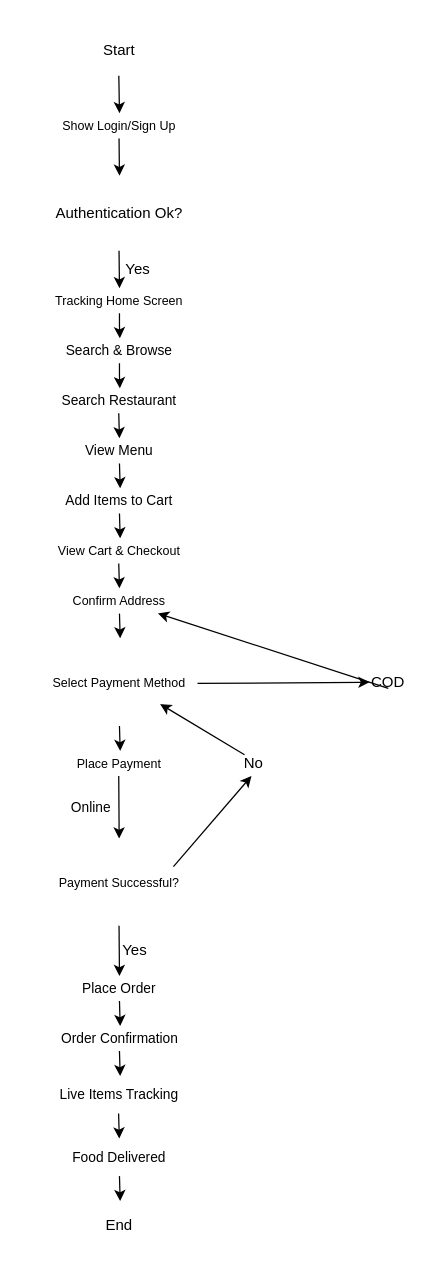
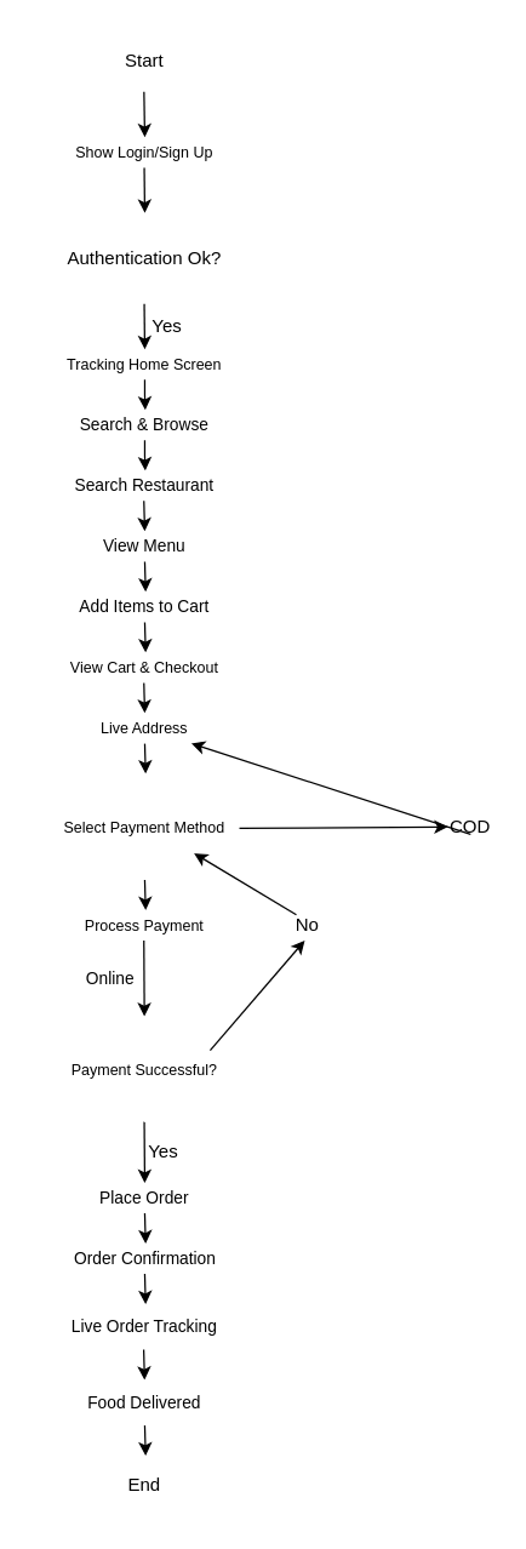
  <mxCell id="0" />
  <mxCell id="1" parent="0" />
  <mxCell id="2" value="&lt;font style=&quot;color: light-dark(rgb(0, 0, 0), rgb(0, 0, 0));&quot;&gt;Start&lt;/font&gt;" style="ellipse;whiteSpace=wrap;html=1;fillColor=light-dark(#FFFFFF,#007FFF);strokeColor=none;" vertex="1" parent="1"><mxGeometry x="30" y="20" width="130" height="40" as="geometry" /></mxCell>
  <mxCell id="3" value="" style="endArrow=classic;html=1;rounded=0;" edge="1" parent="1"><mxGeometry width="50" height="50" relative="1" as="geometry"><mxPoint x="94.5" y="60" as="sourcePoint" /><mxPoint x="95" y="90" as="targetPoint" /></mxGeometry></mxCell>
  <mxCell id="4" value="" style="endArrow=classic;html=1;rounded=0;" edge="1" parent="1"><mxGeometry width="50" height="50" relative="1" as="geometry"><mxPoint x="94.66" y="110" as="sourcePoint" /><mxPoint x="95" y="140" as="targetPoint" /></mxGeometry></mxCell>
  <mxCell id="5" value="&lt;span style=&quot;font-size: 10px;&quot;&gt;&lt;font style=&quot;color: light-dark(rgb(0, 0, 0), rgb(0, 0, 0));&quot;&gt;Show Login/Sign Up&lt;/font&gt;&lt;/span&gt;" style="shape=parallelogram;perimeter=parallelogramPerimeter;whiteSpace=wrap;html=1;fixedSize=1;fillColor=light-dark(#FFFFFF,#FF9933);strokeColor=none;" vertex="1" parent="1"><mxGeometry x="30" y="90" width="130" height="20" as="geometry" /></mxCell>
  <mxCell id="6" value="&lt;span style=&quot;font-size: 10px;&quot;&gt;&lt;font style=&quot;color: light-dark(rgb(0, 0, 0), rgb(0, 0, 0));&quot;&gt;Tracking Home Screen&lt;/font&gt;&lt;/span&gt;" style="shape=parallelogram;perimeter=parallelogramPerimeter;whiteSpace=wrap;html=1;fixedSize=1;strokeColor=none;fillColor=light-dark(#FFFFFF,#FF9933);" vertex="1" parent="1"><mxGeometry x="30" y="230" width="130" height="20" as="geometry" /></mxCell>
  <mxCell id="7" value="" style="edgeStyle=orthogonalEdgeStyle;rounded=0;orthogonalLoop=1;jettySize=auto;html=1;" edge="1" parent="1"><mxGeometry relative="1" as="geometry"><mxPoint x="95" y="250" as="sourcePoint" /><mxPoint x="95.34" y="270" as="targetPoint" /><Array as="points"><mxPoint x="95" y="260" /><mxPoint x="95" y="260" /></Array></mxGeometry></mxCell>
  <mxCell id="8" value="&lt;font style=&quot;color: light-dark(rgb(0, 0, 0), rgb(0, 0, 0));&quot;&gt;Authentication Ok?&lt;/font&gt;" style="rhombus;whiteSpace=wrap;html=1;strokeColor=none;fillColor=light-dark(#FFFFFF,#FF66FF);" vertex="1" parent="1"><mxGeometry x="20" y="140" width="150" height="60" as="geometry" /></mxCell>
  <mxCell id="9" value="" style="endArrow=classic;html=1;rounded=0;entryX=0.5;entryY=0;entryDx=0;entryDy=0;" edge="1" parent="1" target="6"><mxGeometry width="50" height="50" relative="1" as="geometry"><mxPoint x="94.66" y="200" as="sourcePoint" /><mxPoint x="95" y="220" as="targetPoint" /></mxGeometry></mxCell>
  <mxCell id="10" value="Yes" style="text;html=1;align=center;verticalAlign=middle;whiteSpace=wrap;rounded=0;" vertex="1" parent="1"><mxGeometry x="95" y="210" width="30" height="10" as="geometry" /></mxCell>
  <mxCell id="11" value="&lt;font style=&quot;font-size: 11px; color: light-dark(rgb(0, 0, 0), rgb(0, 0, 0));&quot;&gt;Search &amp;amp; Browse&lt;/font&gt;" style="rounded=0;whiteSpace=wrap;html=1;strokeColor=none;fillColor=light-dark(#FFFFFF,#00CC00);" vertex="1" parent="1"><mxGeometry x="45" y="270" width="100" height="20" as="geometry" /></mxCell>
  <mxCell id="12" value="" style="edgeStyle=orthogonalEdgeStyle;rounded=0;orthogonalLoop=1;jettySize=auto;html=1;" edge="1" parent="1"><mxGeometry relative="1" as="geometry"><mxPoint x="95" y="290" as="sourcePoint" /><mxPoint x="95.34" y="310" as="targetPoint" /><Array as="points"><mxPoint x="95" y="300" /><mxPoint x="95" y="300" /></Array></mxGeometry></mxCell>
  <mxCell id="13" value="&lt;font style=&quot;font-size: 11px; color: light-dark(rgb(0, 0, 0), rgb(0, 0, 0));&quot;&gt;Search Restaurant&lt;/font&gt;" style="rounded=0;whiteSpace=wrap;html=1;fillColor=light-dark(#FFFFFF,#00CC00);strokeColor=none;" vertex="1" parent="1"><mxGeometry x="45" y="310" width="100" height="20" as="geometry" /></mxCell>
  <mxCell id="14" value="" style="endArrow=classic;html=1;rounded=0;" edge="1" parent="1"><mxGeometry width="50" height="50" relative="1" as="geometry"><mxPoint x="94.43" y="330" as="sourcePoint" /><mxPoint x="95" y="350" as="targetPoint" /></mxGeometry></mxCell>
  <mxCell id="15" value="" style="endArrow=classic;html=1;rounded=0;" edge="1" parent="1"><mxGeometry width="50" height="50" relative="1" as="geometry"><mxPoint x="95" y="370" as="sourcePoint" /><mxPoint x="95.57" y="390" as="targetPoint" /></mxGeometry></mxCell>
  <mxCell id="16" value="&lt;font style=&quot;font-size: 11px; color: light-dark(rgb(0, 0, 0), rgb(0, 0, 0));&quot;&gt;View Menu&lt;/font&gt;" style="rounded=0;whiteSpace=wrap;html=1;fillColor=light-dark(#FFFFFF,#00CC00);strokeColor=none;" vertex="1" parent="1"><mxGeometry x="45" y="350" width="100" height="20" as="geometry" /></mxCell>
  <mxCell id="17" value="" style="endArrow=classic;html=1;rounded=0;" edge="1" parent="1"><mxGeometry width="50" height="50" relative="1" as="geometry"><mxPoint x="95" y="410" as="sourcePoint" /><mxPoint x="95.57" y="430" as="targetPoint" /></mxGeometry></mxCell>
  <mxCell id="18" value="&lt;font style=&quot;font-size: 11px; color: light-dark(rgb(0, 0, 0), rgb(0, 0, 0));&quot;&gt;Add Items to Cart&lt;/font&gt;" style="rounded=0;whiteSpace=wrap;html=1;fillColor=light-dark(#FFFFFF,#00CC00);strokeColor=none;" vertex="1" parent="1"><mxGeometry x="45" y="390" width="100" height="20" as="geometry" /></mxCell>
  <mxCell id="19" value="" style="endArrow=classic;html=1;rounded=0;" edge="1" parent="1"><mxGeometry width="50" height="50" relative="1" as="geometry"><mxPoint x="94.43" y="450" as="sourcePoint" /><mxPoint x="95" y="470" as="targetPoint" /></mxGeometry></mxCell>
  <mxCell id="20" value="&lt;font style=&quot;&quot;&gt;&lt;font style=&quot;font-size: 10px; color: light-dark(rgb(0, 0, 0), rgb(0, 0, 0));&quot;&gt;View Cart &amp;amp; Checkout&lt;/font&gt;&lt;/font&gt;" style="rounded=0;whiteSpace=wrap;html=1;fillColor=light-dark(#FFFFFF,#00CC00);strokeColor=none;" vertex="1" parent="1"><mxGeometry x="45" y="430" width="100" height="20" as="geometry" /></mxCell>
  <mxCell id="21" value="" style="endArrow=classic;html=1;rounded=0;" edge="1" parent="1"><mxGeometry width="50" height="50" relative="1" as="geometry"><mxPoint x="95" y="490" as="sourcePoint" /><mxPoint x="95.57" y="510" as="targetPoint" /></mxGeometry></mxCell>
- <mxCell id="22" value="&lt;font style=&quot;&quot;&gt;&lt;font style=&quot;font-size: 10px; color: light-dark(rgb(0, 0, 0), rgb(0, 0, 0));&quot;&gt;Confirm Address&lt;/font&gt;&lt;/font&gt;" style="rounded=0;whiteSpace=wrap;html=1;fillColor=light-dark(#FFFFFF,#00CC00);strokeColor=none;" vertex="1" parent="1"><mxGeometry x="45" y="470" width="100" height="20" as="geometry" /></mxCell>
+ <mxCell id="22" value="&lt;font style=&quot;&quot;&gt;&lt;font style=&quot;font-size: 10px; color: light-dark(rgb(0, 0, 0), rgb(0, 0, 0));&quot;&gt;Live Address&lt;/font&gt;&lt;/font&gt;" style="rounded=0;whiteSpace=wrap;html=1;fillColor=light-dark(#FFFFFF,#00CC00);strokeColor=none;" vertex="1" parent="1"><mxGeometry x="45" y="470" width="100" height="20" as="geometry" /></mxCell>
  <mxCell id="23" value="" style="endArrow=classic;html=1;rounded=0;" edge="1" parent="1"><mxGeometry width="50" height="50" relative="1" as="geometry"><mxPoint x="95" y="580" as="sourcePoint" /><mxPoint x="95.57" y="600" as="targetPoint" /></mxGeometry></mxCell>
  <mxCell id="24" value="&lt;font style=&quot;font-size: 10px; color: light-dark(rgb(0, 0, 0), rgb(0, 0, 0));&quot;&gt;Select Payment Method&lt;/font&gt;" style="rhombus;whiteSpace=wrap;html=1;strokeColor=none;fillColor=light-dark(#FFFFFF,#FF66FF);" vertex="1" parent="1"><mxGeometry x="30" y="510" width="130" height="70" as="geometry" /></mxCell>
  <mxCell id="25" value="" style="endArrow=classic;html=1;rounded=0;" edge="1" parent="1" target="28"><mxGeometry width="50" height="50" relative="1" as="geometry"><mxPoint x="94.43" y="620" as="sourcePoint" /><mxPoint x="95" y="640" as="targetPoint" /></mxGeometry></mxCell>
- <mxCell id="26" value="&lt;span style=&quot;font-size: 10px;&quot;&gt;&lt;font style=&quot;color: light-dark(rgb(0, 0, 0), rgb(0, 0, 0));&quot;&gt;Place Payment&lt;/font&gt;&lt;/span&gt;" style="rounded=0;whiteSpace=wrap;html=1;fillColor=light-dark(#FFFFFF,#00CC00);strokeColor=none;" vertex="1" parent="1"><mxGeometry x="45" y="600" width="100" height="20" as="geometry" /></mxCell>
+ <mxCell id="26" value="&lt;span style=&quot;font-size: 10px;&quot;&gt;&lt;font style=&quot;color: light-dark(rgb(0, 0, 0), rgb(0, 0, 0));&quot;&gt;Process Payment&lt;/font&gt;&lt;/span&gt;" style="rounded=0;whiteSpace=wrap;html=1;fillColor=light-dark(#FFFFFF,#00CC00);strokeColor=none;" vertex="1" parent="1"><mxGeometry x="45" y="600" width="100" height="20" as="geometry" /></mxCell>
  <mxCell id="27" value="" style="endArrow=classic;html=1;rounded=0;entryX=0.5;entryY=0;entryDx=0;entryDy=0;" edge="1" parent="1" target="30"><mxGeometry width="50" height="50" relative="1" as="geometry"><mxPoint x="94.43" y="710" as="sourcePoint" /><mxPoint x="95" y="750" as="targetPoint" /></mxGeometry></mxCell>
  <mxCell id="28" value="&lt;font style=&quot;font-size: 10px; color: light-dark(rgb(0, 0, 0), rgb(0, 0, 0));&quot;&gt;Payment Successful?&lt;/font&gt;" style="rhombus;whiteSpace=wrap;html=1;fillColor=light-dark(#FFFFFF,#FF66FF);strokeColor=none;" vertex="1" parent="1"><mxGeometry x="30" y="670" width="130" height="70" as="geometry" /></mxCell>
  <mxCell id="29" value="" style="endArrow=classic;html=1;rounded=0;exitX=0.832;exitY=0.322;exitDx=0;exitDy=0;exitPerimeter=0;" edge="1" parent="1" source="28"><mxGeometry width="50" height="50" relative="1" as="geometry"><mxPoint x="145" y="660" as="sourcePoint" /><mxPoint x="200.57" y="620" as="targetPoint" /></mxGeometry></mxCell>
  <mxCell id="30" value="&lt;font style=&quot;font-size: 11px; color: light-dark(rgb(0, 0, 0), rgb(0, 0, 0));&quot;&gt;Place Order&lt;/font&gt;" style="rounded=0;whiteSpace=wrap;html=1;strokeColor=none;fillColor=light-dark(#FFFFFF,#00CC00);" vertex="1" parent="1"><mxGeometry x="50" y="780" width="90" height="20" as="geometry" /></mxCell>
  <mxCell id="31" value="Yes" style="text;html=1;align=center;verticalAlign=middle;whiteSpace=wrap;rounded=0;" vertex="1" parent="1"><mxGeometry x="90" y="750" width="35" height="20" as="geometry" /></mxCell>
  <mxCell id="32" value="" style="endArrow=classic;html=1;rounded=0;" edge="1" parent="1"><mxGeometry width="50" height="50" relative="1" as="geometry"><mxPoint x="95" y="800" as="sourcePoint" /><mxPoint x="95.57" y="820" as="targetPoint" /></mxGeometry></mxCell>
  <mxCell id="33" value="No" style="text;html=1;align=center;verticalAlign=middle;whiteSpace=wrap;rounded=0;" vertex="1" parent="1"><mxGeometry x="185" y="600" width="35" height="20" as="geometry" /></mxCell>
  <mxCell id="34" value="" style="endArrow=classic;html=1;rounded=0;exitX=0.832;exitY=0.322;exitDx=0;exitDy=0;exitPerimeter=0;entryX=1;entryY=1;entryDx=0;entryDy=0;" edge="1" parent="1" target="24"><mxGeometry width="50" height="50" relative="1" as="geometry"><mxPoint x="195" y="603" as="sourcePoint" /><mxPoint x="257.57" y="560" as="targetPoint" /></mxGeometry></mxCell>
  <mxCell id="35" value="&lt;font style=&quot;font-size: 11px;&quot;&gt;Online&lt;/font&gt;" style="text;html=1;align=center;verticalAlign=middle;whiteSpace=wrap;rounded=0;" vertex="1" parent="1"><mxGeometry x="50" y="640" width="45" height="10" as="geometry" /></mxCell>
  <mxCell id="36" value="" style="endArrow=classic;html=1;rounded=0;exitX=0.832;exitY=0.322;exitDx=0;exitDy=0;exitPerimeter=0;" edge="1" parent="1" target="37"><mxGeometry width="50" height="50" relative="1" as="geometry"><mxPoint x="157.43" y="546" as="sourcePoint" /><mxPoint x="315" y="546" as="targetPoint" /></mxGeometry></mxCell>
  <mxCell id="37" value="COD" style="text;html=1;align=center;verticalAlign=middle;whiteSpace=wrap;rounded=0;" vertex="1" parent="1"><mxGeometry x="295" y="540" width="30" height="10" as="geometry" /></mxCell>
  <mxCell id="38" value="" style="endArrow=classic;html=1;rounded=0;exitX=0.5;exitY=1;exitDx=0;exitDy=0;" edge="1" parent="1" source="37" target="22"><mxGeometry width="50" height="50" relative="1" as="geometry"><mxPoint x="315" y="561" as="sourcePoint" /><mxPoint x="452.57" y="560" as="targetPoint" /></mxGeometry></mxCell>
  <mxCell id="39" value="" style="endArrow=classic;html=1;rounded=0;" edge="1" parent="1"><mxGeometry width="50" height="50" relative="1" as="geometry"><mxPoint x="95" y="840" as="sourcePoint" /><mxPoint x="95.57" y="860" as="targetPoint" /></mxGeometry></mxCell>
  <mxCell id="40" value="&lt;font style=&quot;font-size: 11px; color: light-dark(rgb(0, 0, 0), rgb(0, 0, 0));&quot;&gt;Order Confirmation&lt;/font&gt;" style="shape=parallelogram;perimeter=parallelogramPerimeter;whiteSpace=wrap;html=1;fixedSize=1;strokeColor=none;fillColor=light-dark(#FFFFFF,#FF9933);" vertex="1" parent="1"><mxGeometry x="22.5" y="820" width="145" height="20" as="geometry" /></mxCell>
  <mxCell id="41" value="" style="endArrow=classic;html=1;rounded=0;" edge="1" parent="1"><mxGeometry width="50" height="50" relative="1" as="geometry"><mxPoint x="95" y="940" as="sourcePoint" /><mxPoint x="95.57" y="960" as="targetPoint" /></mxGeometry></mxCell>
- <mxCell id="42" value="&lt;font style=&quot;font-size: 11px; color: light-dark(rgb(0, 0, 0), rgb(0, 0, 0));&quot;&gt;Live Items Tracking&lt;/font&gt;" style="rounded=0;whiteSpace=wrap;html=1;strokeColor=none;fillColor=light-dark(#FFFFFF,#00CC00);" vertex="1" parent="1"><mxGeometry x="35" y="860" width="120" height="30" as="geometry" /></mxCell>
+ <mxCell id="42" value="&lt;font style=&quot;font-size: 11px; color: light-dark(rgb(0, 0, 0), rgb(0, 0, 0));&quot;&gt;Live Order Tracking&lt;/font&gt;" style="rounded=0;whiteSpace=wrap;html=1;strokeColor=none;fillColor=light-dark(#FFFFFF,#00CC00);" vertex="1" parent="1"><mxGeometry x="35" y="860" width="120" height="30" as="geometry" /></mxCell>
  <mxCell id="43" value="" style="endArrow=classic;html=1;rounded=0;" edge="1" parent="1"><mxGeometry width="50" height="50" relative="1" as="geometry"><mxPoint x="94.31" y="890" as="sourcePoint" /><mxPoint x="94.88" y="910" as="targetPoint" /></mxGeometry></mxCell>
  <mxCell id="44" value="&lt;font style=&quot;font-size: 11px; color: light-dark(rgb(0, 0, 0), rgb(0, 0, 0));&quot;&gt;Food Delivered&lt;/font&gt;" style="rounded=0;whiteSpace=wrap;html=1;strokeColor=none;fillColor=light-dark(#FFFFFF,#00CC00);" vertex="1" parent="1"><mxGeometry x="35" y="910" width="120" height="30" as="geometry" /></mxCell>
  <mxCell id="45" value="&lt;font style=&quot;color: light-dark(rgb(0, 0, 0), rgb(0, 0, 0));&quot;&gt;End&lt;/font&gt;" style="ellipse;whiteSpace=wrap;html=1;fillColor=light-dark(#FFFFFF,#007FFF);strokeColor=none;" vertex="1" parent="1"><mxGeometry x="35" y="960" width="120" height="40" as="geometry" /></mxCell>
